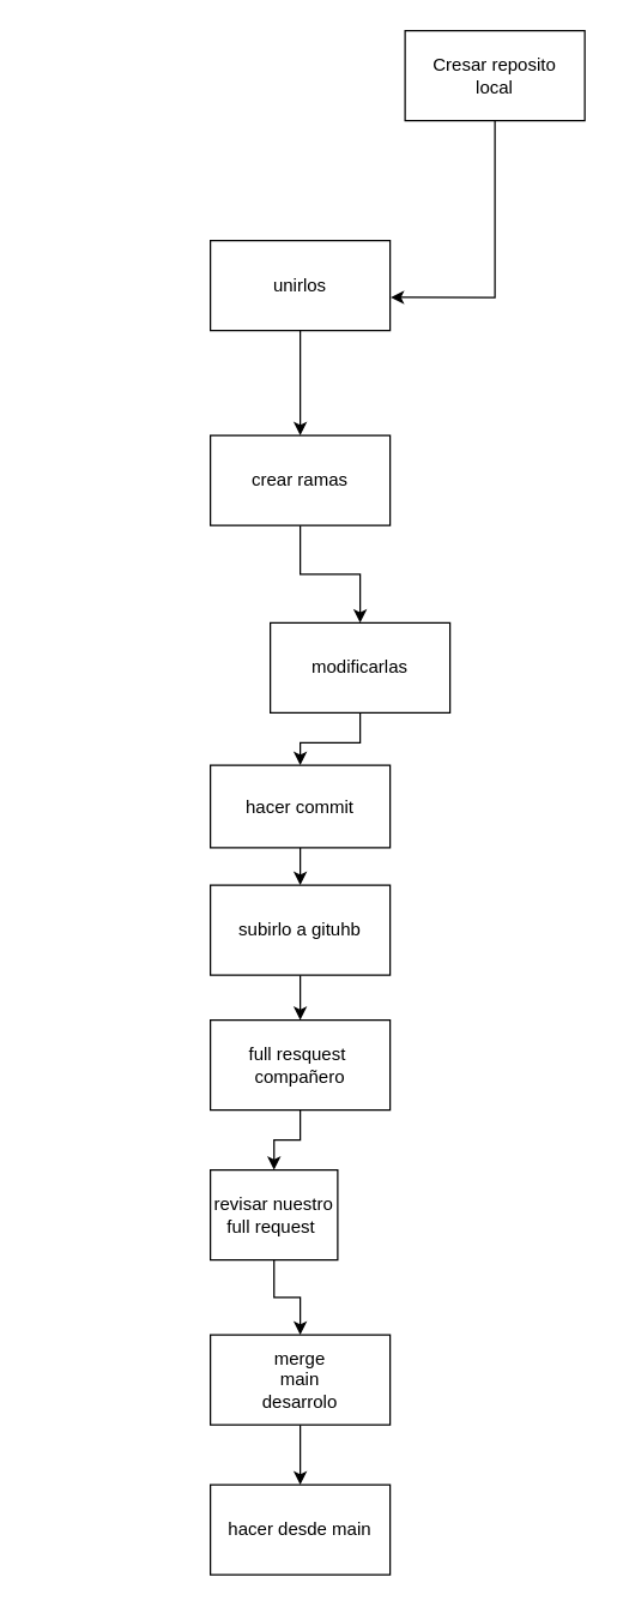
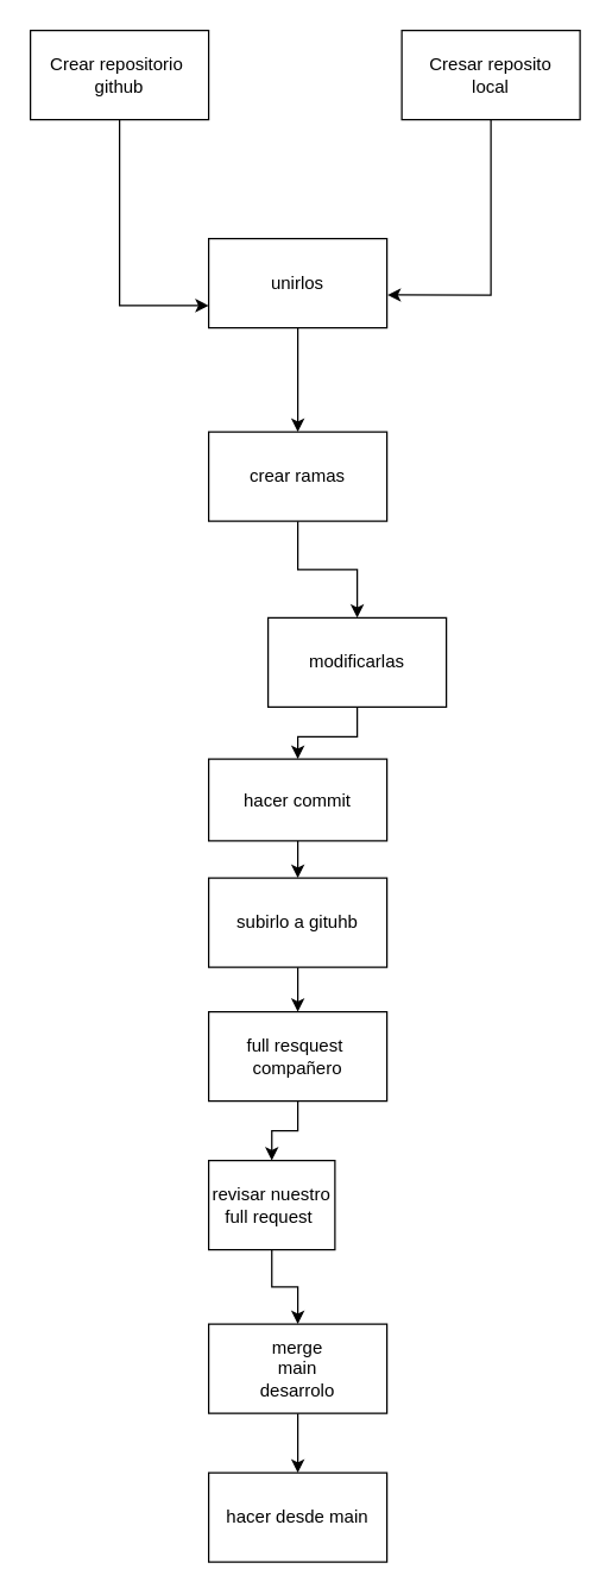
  <mxCell id="0" />
  <mxCell id="1" parent="0" />
+ <mxCell id="2" style="edgeStyle=orthogonalEdgeStyle;rounded=0;orthogonalLoop=1;jettySize=auto;html=1;entryX=0;entryY=0.75;entryDx=0;entryDy=0;" edge="1" parent="1" source="3" target="6"><mxGeometry relative="1" as="geometry" /></mxCell>
+ <mxCell id="3" value="Crear repositorio&amp;nbsp;&lt;div&gt;github&lt;/div&gt;" style="rounded=0;whiteSpace=wrap;html=1;" vertex="1" parent="1"><mxGeometry x="20" y="20" width="120" height="60" as="geometry" /></mxCell>
  <mxCell id="4" value="Cresar reposito&lt;div&gt;local&lt;/div&gt;" style="rounded=0;whiteSpace=wrap;html=1;" vertex="1" parent="1"><mxGeometry x="270" y="20" width="120" height="60" as="geometry" /></mxCell>
  <mxCell id="5" style="edgeStyle=orthogonalEdgeStyle;rounded=0;orthogonalLoop=1;jettySize=auto;html=1;" edge="1" parent="1" source="6" target="9"><mxGeometry relative="1" as="geometry" /></mxCell>
  <mxCell id="6" value="unirlos" style="rounded=0;whiteSpace=wrap;html=1;" vertex="1" parent="1"><mxGeometry x="140" y="160" width="120" height="60" as="geometry" /></mxCell>
  <mxCell id="7" style="edgeStyle=orthogonalEdgeStyle;rounded=0;orthogonalLoop=1;jettySize=auto;html=1;entryX=1.003;entryY=0.631;entryDx=0;entryDy=0;entryPerimeter=0;" edge="1" parent="1" source="4" target="6"><mxGeometry relative="1" as="geometry"><Array as="points"><mxPoint x="330" y="198" /></Array></mxGeometry></mxCell>
  <mxCell id="8" style="edgeStyle=orthogonalEdgeStyle;rounded=0;orthogonalLoop=1;jettySize=auto;html=1;entryX=0.5;entryY=0;entryDx=0;entryDy=0;" edge="1" parent="1" source="9" target="11"><mxGeometry relative="1" as="geometry" /></mxCell>
  <mxCell id="9" value="crear ramas" style="rounded=0;whiteSpace=wrap;html=1;" vertex="1" parent="1"><mxGeometry x="140" y="290" width="120" height="60" as="geometry" /></mxCell>
  <mxCell id="10" style="edgeStyle=orthogonalEdgeStyle;rounded=0;orthogonalLoop=1;jettySize=auto;html=1;entryX=0.5;entryY=0;entryDx=0;entryDy=0;" edge="1" parent="1" source="11" target="13"><mxGeometry relative="1" as="geometry" /></mxCell>
  <mxCell id="11" value="modificarlas" style="rounded=0;whiteSpace=wrap;html=1;" vertex="1" parent="1"><mxGeometry x="180" y="415" width="120" height="60" as="geometry" /></mxCell>
  <mxCell id="12" style="edgeStyle=orthogonalEdgeStyle;rounded=0;orthogonalLoop=1;jettySize=auto;html=1;" edge="1" parent="1" source="13" target="15"><mxGeometry relative="1" as="geometry" /></mxCell>
  <mxCell id="13" value="hacer commit" style="rounded=0;whiteSpace=wrap;html=1;" vertex="1" parent="1"><mxGeometry x="140" y="510" width="120" height="55" as="geometry" /></mxCell>
  <mxCell id="14" style="edgeStyle=orthogonalEdgeStyle;rounded=0;orthogonalLoop=1;jettySize=auto;html=1;" edge="1" parent="1" source="15" target="17"><mxGeometry relative="1" as="geometry" /></mxCell>
  <mxCell id="15" value="subirlo a gituhb" style="rounded=0;whiteSpace=wrap;html=1;" vertex="1" parent="1"><mxGeometry x="140" y="590" width="120" height="60" as="geometry" /></mxCell>
  <mxCell id="16" style="edgeStyle=orthogonalEdgeStyle;rounded=0;orthogonalLoop=1;jettySize=auto;html=1;entryX=0.5;entryY=0;entryDx=0;entryDy=0;" edge="1" parent="1" source="17" target="19"><mxGeometry relative="1" as="geometry" /></mxCell>
  <mxCell id="17" value="full resquest&amp;nbsp;&lt;div&gt;compañero&lt;/div&gt;" style="rounded=0;whiteSpace=wrap;html=1;" vertex="1" parent="1"><mxGeometry x="140" y="680" width="120" height="60" as="geometry" /></mxCell>
  <mxCell id="18" style="edgeStyle=orthogonalEdgeStyle;rounded=0;orthogonalLoop=1;jettySize=auto;html=1;" edge="1" parent="1" source="19" target="21"><mxGeometry relative="1" as="geometry" /></mxCell>
  <mxCell id="19" value="revisar nuestro&lt;div&gt;full request&amp;nbsp;&lt;/div&gt;" style="rounded=0;whiteSpace=wrap;html=1;" vertex="1" parent="1"><mxGeometry x="140" y="780" width="85" height="60" as="geometry" /></mxCell>
  <mxCell id="20" style="edgeStyle=orthogonalEdgeStyle;rounded=0;orthogonalLoop=1;jettySize=auto;html=1;" edge="1" parent="1" source="21" target="22"><mxGeometry relative="1" as="geometry" /></mxCell>
  <mxCell id="21" value="merge&lt;div&gt;main&lt;/div&gt;&lt;div&gt;desarrolo&lt;/div&gt;" style="rounded=0;whiteSpace=wrap;html=1;" vertex="1" parent="1"><mxGeometry x="140" y="890" width="120" height="60" as="geometry" /></mxCell>
  <mxCell id="22" value="hacer desde main" style="rounded=0;whiteSpace=wrap;html=1;" vertex="1" parent="1"><mxGeometry x="140" y="990" width="120" height="60" as="geometry" /></mxCell>
